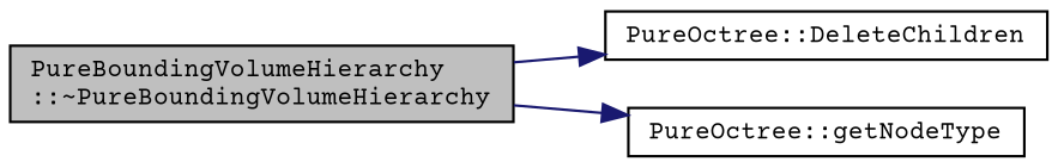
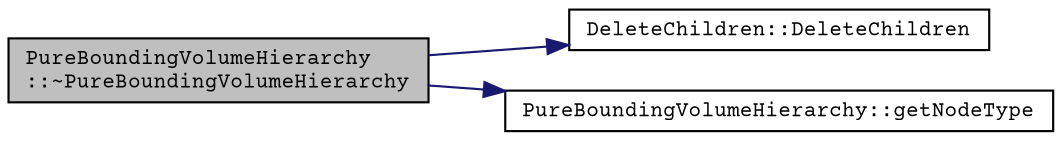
  digraph {
    fontname="Courier Prime"
    rankdir=LR
    node [color=black fillcolor=white fontname="Courier Prime" fontsize=10 shape=record style=filled]
    edge [color=midnightblue fontname="Courier Prime" fontsize=10 labelfontname=Helvetica labelfontsize=10 style=solid]
    n1 [fillcolor=grey75 fontcolor=black height=0.2 label="PureBoundingVolumeHierarchy\l::~PureBoundingVolumeHierarchy" width=0.4]
-   n2 [height=0.2 label="PureOctree::DeleteChildren" width=0.4]
-   n3 [height=0.2 label="PureOctree::getNodeType" width=0.4]
+   n2 [height=0.2 label="DeleteChildren::DeleteChildren" width=0.4]
+   n3 [height=0.2 label="PureBoundingVolumeHierarchy::getNodeType" width=0.4]
    n1 -> n2
    n1 -> n3
  }
